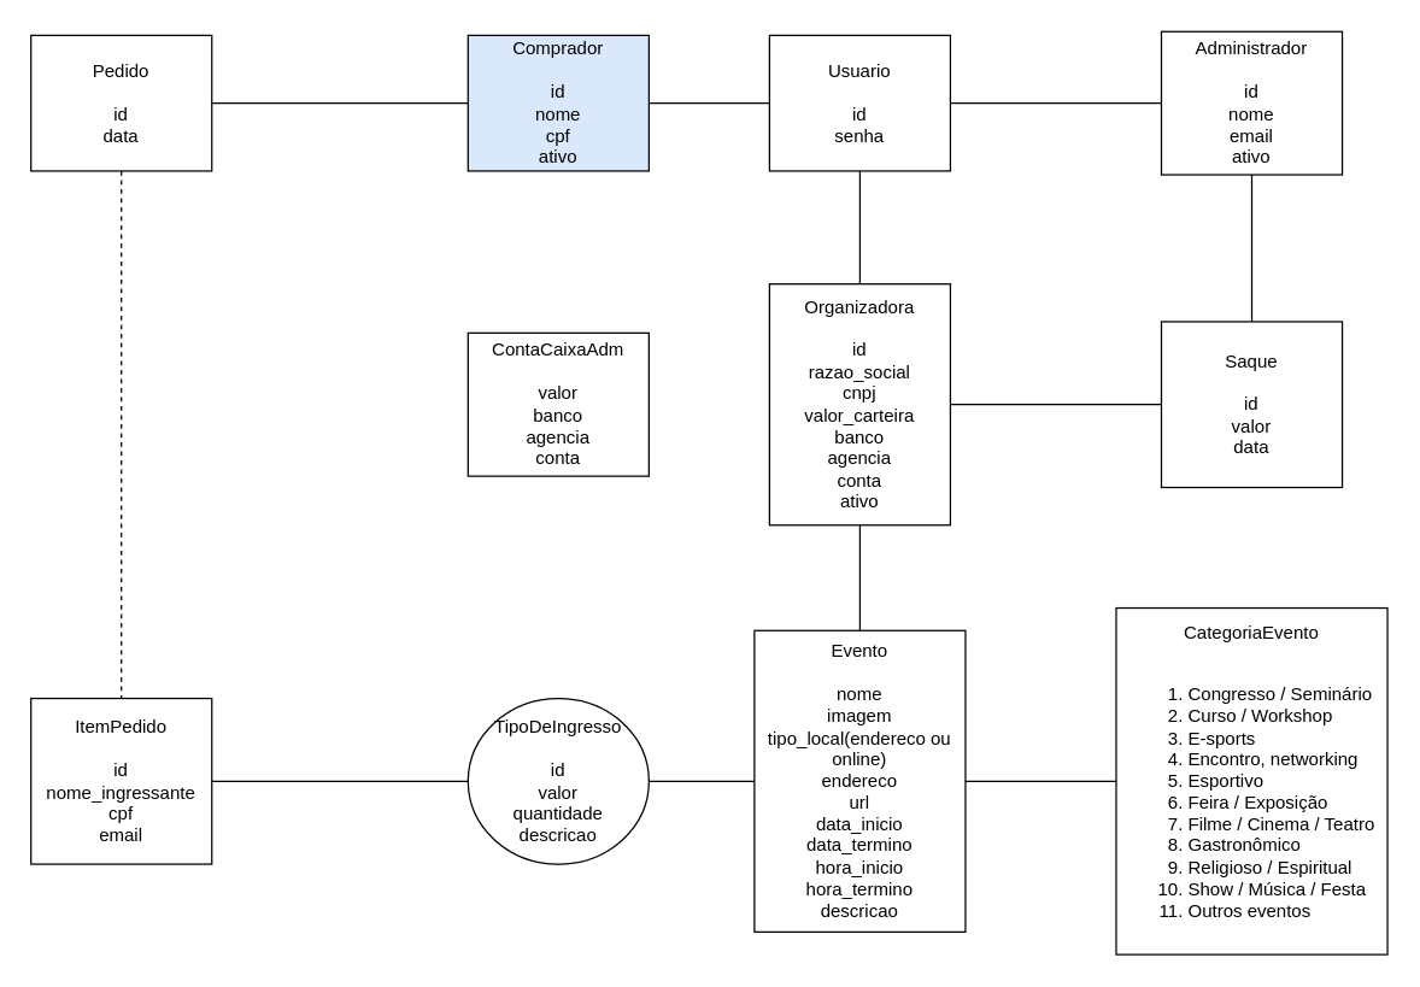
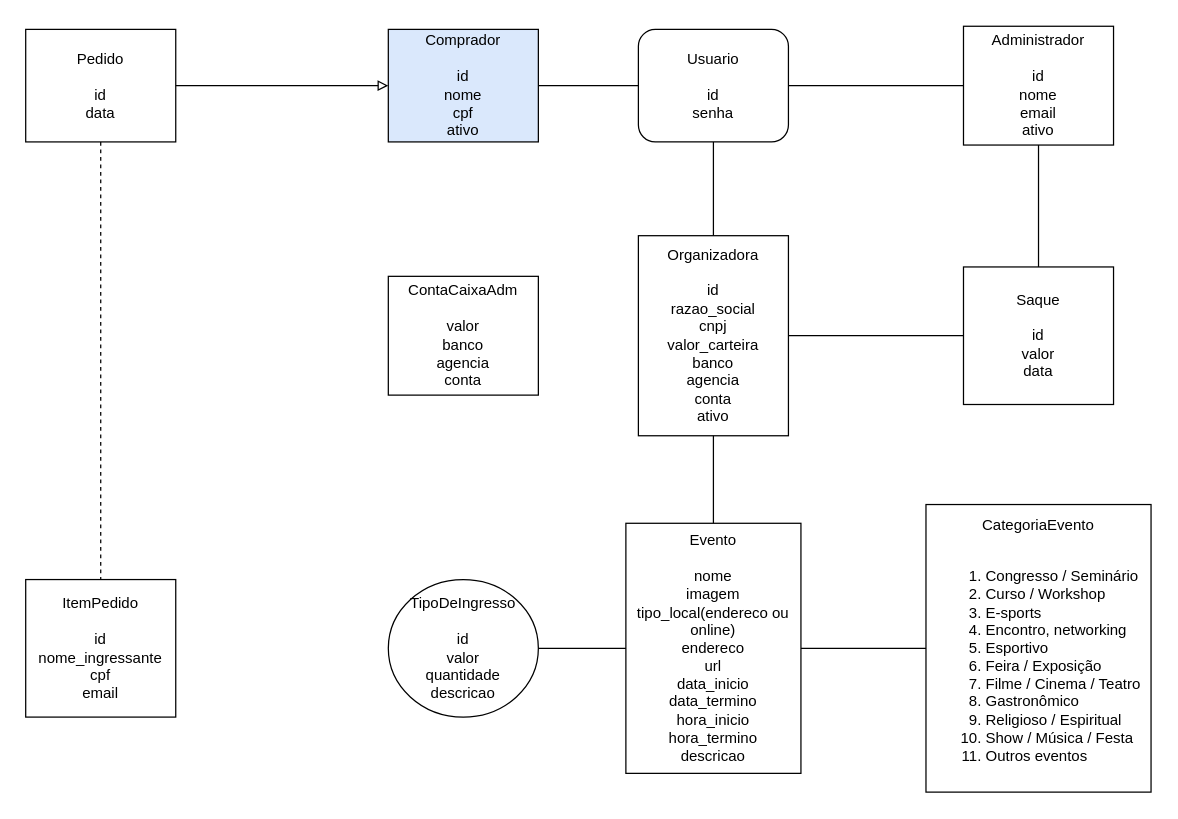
  <mxCell id="0" />
  <mxCell id="1" parent="0" />
  <mxCell id="2" style="edgeStyle=orthogonalEdgeStyle;rounded=0;orthogonalLoop=1;jettySize=auto;html=1;endArrow=none;endFill=0;dashed=1;" parent="1" source="3" target="14" edge="1"><mxGeometry relative="1" as="geometry" /></mxCell>
  <mxCell id="3" value="Pedido&lt;br&gt;&lt;br&gt;id&lt;br&gt;data" style="rounded=0;whiteSpace=wrap;html=1;" parent="1" vertex="1"><mxGeometry x="20" y="23" width="120" height="90" as="geometry" /></mxCell>
  <mxCell id="4" value="Organizadora&lt;br&gt;&lt;br&gt;id&lt;br&gt;razao_social&lt;br&gt;cnpj&lt;br&gt;valor_carteira&lt;br&gt;banco&lt;br&gt;agencia&lt;br&gt;conta&lt;br&gt;ativo" style="rounded=0;whiteSpace=wrap;html=1;" parent="1" vertex="1"><mxGeometry x="510" y="188" width="120" height="160" as="geometry" /></mxCell>
  <mxCell id="5" style="edgeStyle=orthogonalEdgeStyle;rounded=0;orthogonalLoop=1;jettySize=auto;html=1;endArrow=none;endFill=0;" parent="1" source="7" target="8" edge="1"><mxGeometry relative="1" as="geometry" /></mxCell>
  <mxCell id="6" style="edgeStyle=orthogonalEdgeStyle;rounded=0;orthogonalLoop=1;jettySize=auto;html=1;endArrow=none;endFill=0;" parent="1" source="7" target="4" edge="1"><mxGeometry relative="1" as="geometry" /></mxCell>
- <mxCell id="7" value="Usuario&lt;br&gt;&lt;br&gt;id&lt;br&gt;senha" style="rounded=0;whiteSpace=wrap;html=1;" parent="1" vertex="1"><mxGeometry x="510" y="23" width="120" height="90" as="geometry" /></mxCell>
+ <mxCell id="7" value="Usuario&lt;br&gt;&lt;br&gt;id&lt;br&gt;senha" style="whiteSpace=wrap;html=1;rounded=1;" parent="1" vertex="1"><mxGeometry x="510" y="23" width="120" height="90" as="geometry" /></mxCell>
  <mxCell id="8" value="Comprador&lt;br&gt;&lt;br&gt;id&lt;br&gt;nome&lt;br&gt;cpf&lt;br&gt;ativo" style="rounded=0;whiteSpace=wrap;html=1;fillColor=#dae8fc;" parent="1" vertex="1"><mxGeometry x="310" y="23" width="120" height="90" as="geometry" /></mxCell>
  <mxCell id="9" style="edgeStyle=orthogonalEdgeStyle;rounded=0;orthogonalLoop=1;jettySize=auto;html=1;endArrow=none;endFill=0;" parent="1" source="11" target="4" edge="1"><mxGeometry relative="1" as="geometry" /></mxCell>
  <mxCell id="10" style="edgeStyle=orthogonalEdgeStyle;rounded=0;orthogonalLoop=1;jettySize=auto;html=1;endArrow=none;endFill=0;" parent="1" source="11" target="15" edge="1"><mxGeometry relative="1" as="geometry" /></mxCell>
  <mxCell id="11" value="Evento&lt;br&gt;&lt;br&gt;nome&lt;br&gt;imagem&lt;br&gt;tipo_local(endereco ou online)&lt;br&gt;endereco&lt;br&gt;url&lt;br&gt;data_inicio&lt;br&gt;data_termino&lt;br&gt;hora_inicio&lt;br&gt;hora_termino&lt;br&gt;descricao" style="rounded=0;whiteSpace=wrap;html=1;" parent="1" vertex="1"><mxGeometry x="500" y="418" width="140" height="200" as="geometry" /></mxCell>
- <mxCell id="12" style="edgeStyle=orthogonalEdgeStyle;rounded=0;orthogonalLoop=1;jettySize=auto;html=1;endArrow=none;endFill=0;" parent="1" source="3" target="8" edge="1"><mxGeometry relative="1" as="geometry" /></mxCell>
- <mxCell id="13" style="edgeStyle=orthogonalEdgeStyle;rounded=0;orthogonalLoop=1;jettySize=auto;html=1;endArrow=none;endFill=0;" parent="1" source="14" target="17" edge="1"><mxGeometry relative="1" as="geometry" /></mxCell>
+ <mxCell id="12" style="edgeStyle=orthogonalEdgeStyle;rounded=0;orthogonalLoop=1;jettySize=auto;html=1;endArrow=block;endFill=0;" parent="1" source="3" target="8" edge="1"><mxGeometry relative="1" as="geometry" /></mxCell>
  <mxCell id="14" value="ItemPedido&lt;br&gt;&lt;br&gt;id&lt;br&gt;nome_ingressante&lt;br&gt;cpf&lt;br&gt;email" style="rounded=0;whiteSpace=wrap;html=1;" parent="1" vertex="1"><mxGeometry x="20" y="463" width="120" height="110" as="geometry" /></mxCell>
  <mxCell id="15" value="CategoriaEvento&lt;br&gt;&lt;br&gt;&lt;div&gt;&lt;div&gt;&lt;ol&gt;&lt;li style=&quot;text-align: left&quot;&gt;Congresso / Seminário&lt;/li&gt;&lt;li style=&quot;text-align: left&quot;&gt;Curso / Workshop&lt;/li&gt;&lt;li style=&quot;text-align: left&quot;&gt;E-sports&lt;/li&gt;&lt;li style=&quot;text-align: left&quot;&gt;Encontro, networking&lt;/li&gt;&lt;li style=&quot;text-align: left&quot;&gt;Esportivo&lt;/li&gt;&lt;li style=&quot;text-align: left&quot;&gt;Feira / Exposição&lt;/li&gt;&lt;li style=&quot;text-align: left&quot;&gt;Filme / Cinema / Teatro&lt;/li&gt;&lt;li style=&quot;text-align: left&quot;&gt;Gastronômico&lt;/li&gt;&lt;li style=&quot;text-align: left&quot;&gt;Religioso / Espiritual&lt;/li&gt;&lt;li style=&quot;text-align: left&quot;&gt;Show / Música / Festa&lt;/li&gt;&lt;li style=&quot;text-align: left&quot;&gt;Outros eventos&lt;/li&gt;&lt;/ol&gt;&lt;/div&gt;&lt;/div&gt;" style="rounded=0;whiteSpace=wrap;html=1;" parent="1" vertex="1"><mxGeometry x="740" y="403" width="180" height="230" as="geometry" /></mxCell>
  <mxCell id="16" style="edgeStyle=orthogonalEdgeStyle;rounded=0;orthogonalLoop=1;jettySize=auto;html=1;endArrow=none;endFill=0;" parent="1" source="17" target="11" edge="1"><mxGeometry relative="1" as="geometry" /></mxCell>
  <mxCell id="17" value="TipoDeIngresso&lt;br&gt;&lt;br&gt;id&lt;br&gt;valor&lt;br&gt;quantidade&lt;br&gt;descricao" style="ellipse;whiteSpace=wrap;html=1;" parent="1" vertex="1"><mxGeometry x="310" y="463" width="120" height="110" as="geometry" /></mxCell>
  <mxCell id="18" style="edgeStyle=orthogonalEdgeStyle;rounded=0;orthogonalLoop=1;jettySize=auto;html=1;endArrow=none;endFill=0;" parent="1" source="19" target="7" edge="1"><mxGeometry relative="1" as="geometry" /></mxCell>
  <mxCell id="19" value="Administrador&lt;br&gt;&lt;br&gt;id&lt;br&gt;nome&lt;br&gt;email&lt;br&gt;ativo" style="rounded=0;whiteSpace=wrap;html=1;" parent="1" vertex="1"><mxGeometry x="770" y="20.5" width="120" height="95" as="geometry" /></mxCell>
  <mxCell id="20" style="edgeStyle=orthogonalEdgeStyle;rounded=0;orthogonalLoop=1;jettySize=auto;html=1;endArrow=none;endFill=0;" parent="1" source="22" target="4" edge="1"><mxGeometry relative="1" as="geometry" /></mxCell>
  <mxCell id="21" style="edgeStyle=orthogonalEdgeStyle;rounded=0;orthogonalLoop=1;jettySize=auto;html=1;endArrow=none;endFill=0;" edge="1" parent="1" source="22" target="19"><mxGeometry relative="1" as="geometry" /></mxCell>
  <mxCell id="22" value="Saque&lt;br&gt;&lt;br&gt;id&lt;br&gt;valor&lt;br&gt;data" style="rounded=0;whiteSpace=wrap;html=1;" parent="1" vertex="1"><mxGeometry x="770" y="213" width="120" height="110" as="geometry" /></mxCell>
  <mxCell id="23" value="ContaCaixaAdm&lt;br&gt;&lt;br&gt;valor&lt;br&gt;banco&lt;br&gt;agencia&lt;br&gt;conta" style="rounded=0;whiteSpace=wrap;html=1;" parent="1" vertex="1"><mxGeometry x="310" y="220.5" width="120" height="95" as="geometry" /></mxCell>
